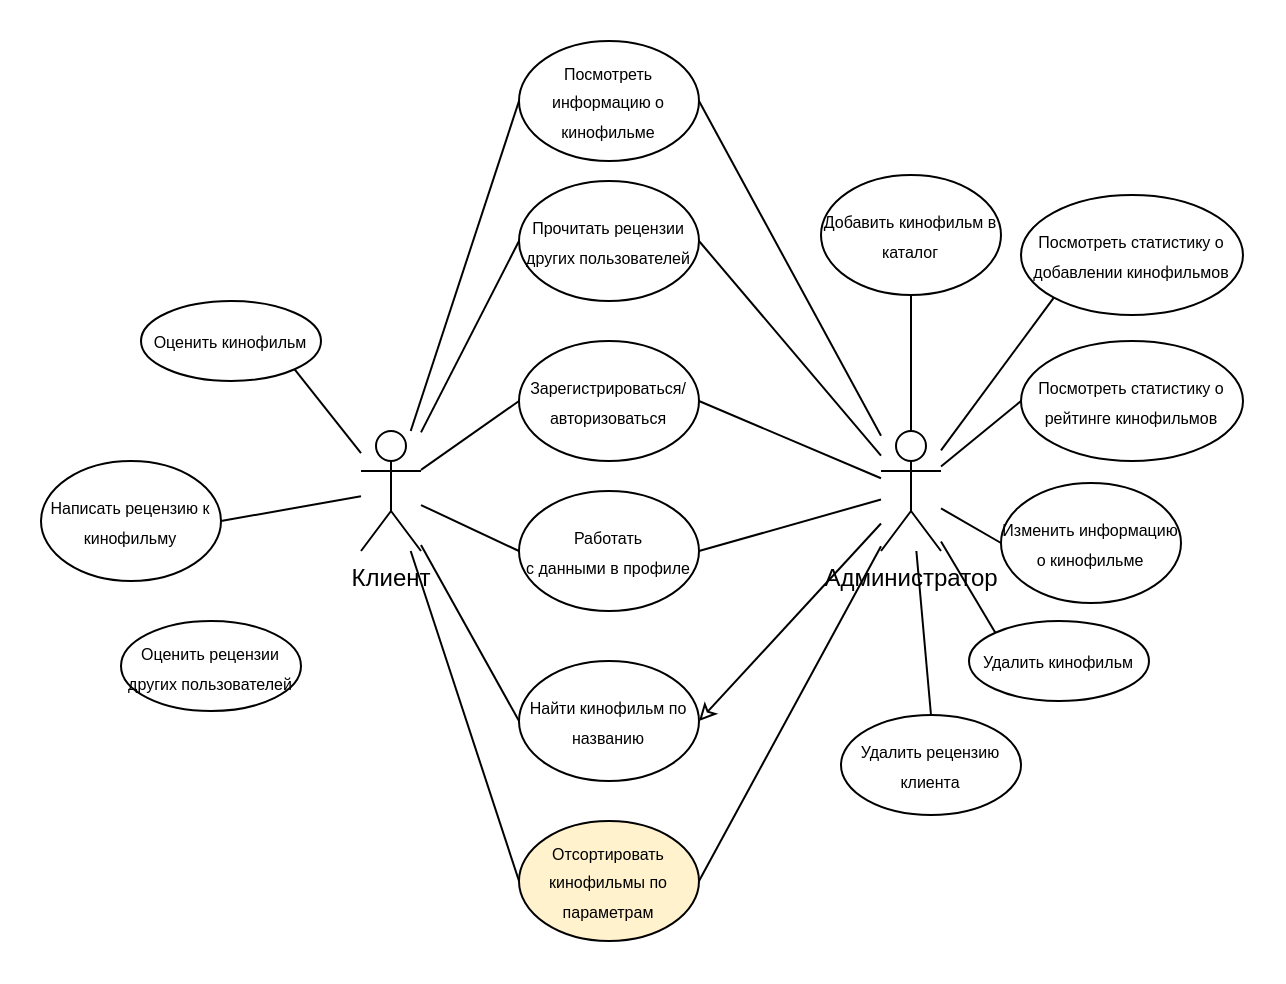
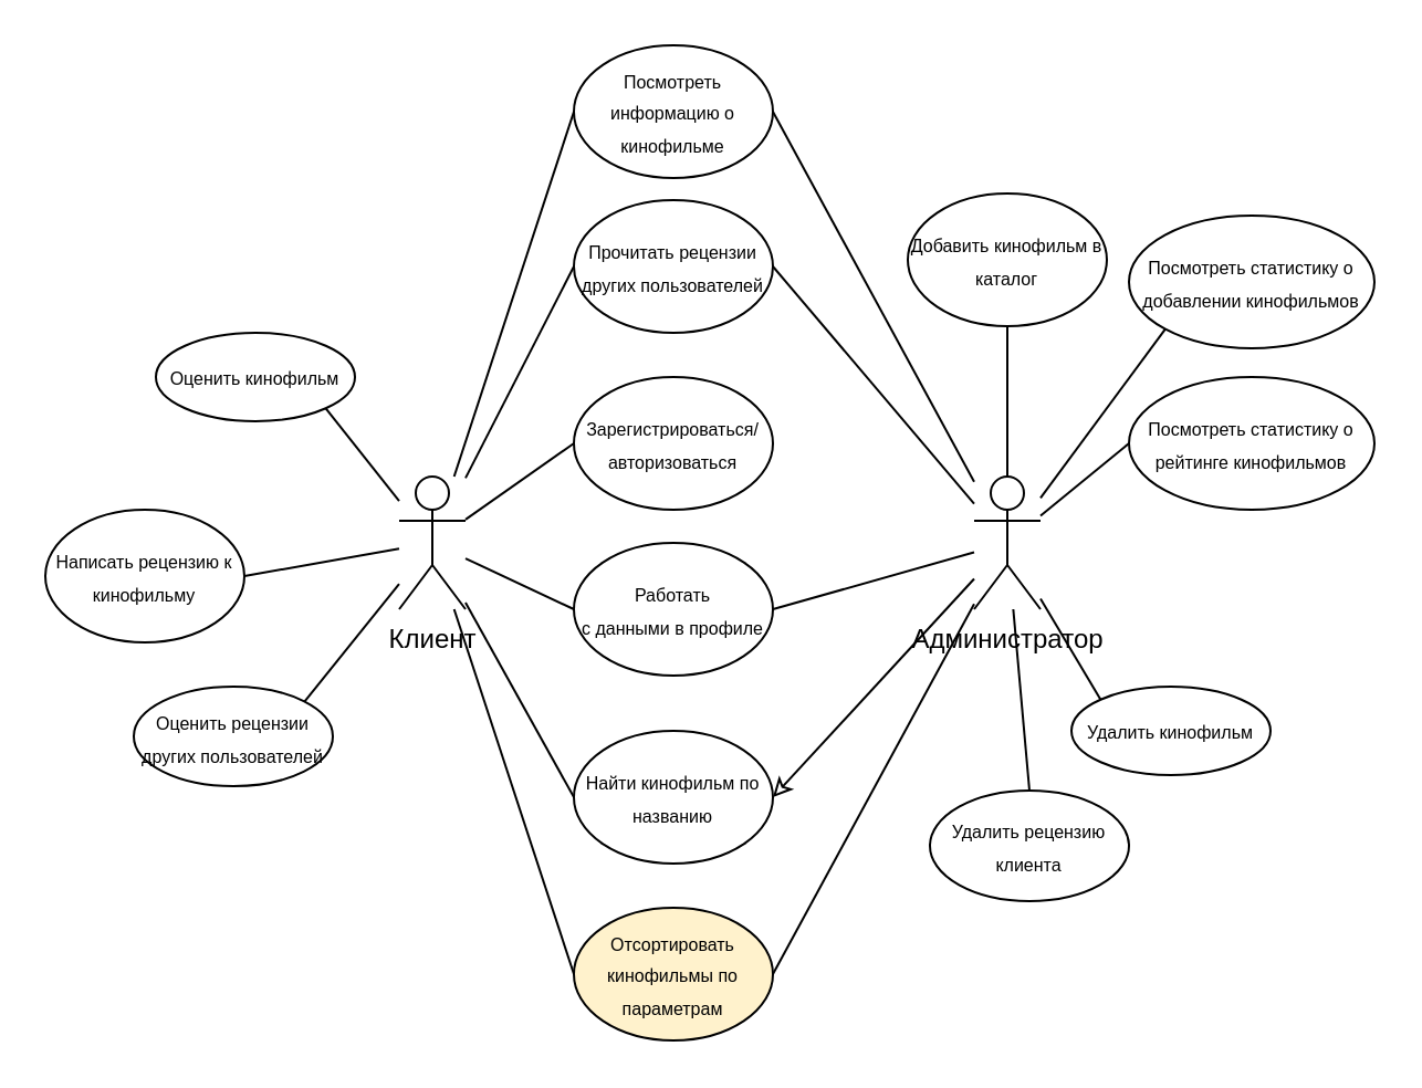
  <mxCell id="0" />
  <mxCell id="1" parent="0" />
  <mxCell id="2" style="rounded=0;orthogonalLoop=1;jettySize=auto;html=1;entryX=0;entryY=0.5;entryDx=0;entryDy=0;endArrow=none;endFill=0;" parent="1" source="11" target="23" edge="1"><mxGeometry relative="1" as="geometry" /></mxCell>
  <mxCell id="3" style="rounded=0;orthogonalLoop=1;jettySize=auto;html=1;entryX=0;entryY=0.5;entryDx=0;entryDy=0;endArrow=none;endFill=0;" parent="1" source="11" target="27" edge="1"><mxGeometry relative="1" as="geometry" /></mxCell>
  <mxCell id="4" style="rounded=0;orthogonalLoop=1;jettySize=auto;html=1;entryX=0;entryY=0.5;entryDx=0;entryDy=0;endArrow=none;endFill=0;" parent="1" source="11" target="32" edge="1"><mxGeometry relative="1" as="geometry" /></mxCell>
  <mxCell id="5" style="rounded=0;orthogonalLoop=1;jettySize=auto;html=1;entryX=0;entryY=0.5;entryDx=0;entryDy=0;endArrow=none;endFill=0;" parent="1" source="11" target="33" edge="1"><mxGeometry relative="1" as="geometry" /></mxCell>
  <mxCell id="6" style="rounded=0;orthogonalLoop=1;jettySize=auto;html=1;entryX=0;entryY=0.5;entryDx=0;entryDy=0;endArrow=none;endFill=0;" parent="1" source="11" target="34" edge="1"><mxGeometry relative="1" as="geometry" /></mxCell>
  <mxCell id="7" style="rounded=0;orthogonalLoop=1;jettySize=auto;html=1;entryX=0;entryY=0.5;entryDx=0;entryDy=0;endArrow=none;endFill=0;" parent="1" source="11" target="35" edge="1"><mxGeometry relative="1" as="geometry" /></mxCell>
+ <mxCell id="8" style="rounded=0;orthogonalLoop=1;jettySize=auto;html=1;entryX=1;entryY=0;entryDx=0;entryDy=0;endArrow=none;endFill=0;" parent="1" source="11" target="26" edge="1"><mxGeometry relative="1" as="geometry" /></mxCell>
  <mxCell id="9" style="rounded=0;orthogonalLoop=1;jettySize=auto;html=1;entryX=1;entryY=0.5;entryDx=0;entryDy=0;endArrow=none;endFill=0;" parent="1" source="11" target="25" edge="1"><mxGeometry relative="1" as="geometry" /></mxCell>
  <mxCell id="10" style="rounded=0;orthogonalLoop=1;jettySize=auto;html=1;entryX=1;entryY=1;entryDx=0;entryDy=0;endArrow=none;endFill=0;" parent="1" source="11" target="24" edge="1"><mxGeometry relative="1" as="geometry" /></mxCell>
  <mxCell id="11" value="Клиент" style="shape=umlActor;verticalLabelPosition=bottom;verticalAlign=top;html=1;outlineConnect=0;" parent="1" vertex="1"><mxGeometry x="180" y="215" width="30" height="60" as="geometry" /></mxCell>
  <mxCell id="12" style="rounded=0;orthogonalLoop=1;jettySize=auto;html=1;startArrow=none;startFill=0;endArrow=none;endFill=0;" parent="1" source="22" target="28" edge="1"><mxGeometry relative="1" as="geometry" /></mxCell>
- <mxCell id="13" style="rounded=0;orthogonalLoop=1;jettySize=auto;html=1;entryX=0;entryY=0.5;entryDx=0;entryDy=0;endArrow=none;endFill=0;jumpStyle=none;" parent="1" source="22" target="29" edge="1"><mxGeometry relative="1" as="geometry" /></mxCell>
  <mxCell id="14" style="rounded=0;orthogonalLoop=1;jettySize=auto;html=1;entryX=0;entryY=0;entryDx=0;entryDy=0;endArrow=none;endFill=0;" parent="1" source="22" target="30" edge="1"><mxGeometry relative="1" as="geometry" /></mxCell>
  <mxCell id="15" style="rounded=0;orthogonalLoop=1;jettySize=auto;html=1;entryX=0.5;entryY=0;entryDx=0;entryDy=0;endArrow=none;endFill=0;" parent="1" source="22" target="31" edge="1"><mxGeometry relative="1" as="geometry" /></mxCell>
  <mxCell id="16" style="rounded=0;orthogonalLoop=1;jettySize=auto;html=1;entryX=1;entryY=0.5;entryDx=0;entryDy=0;endArrow=none;endFill=0;" parent="1" source="22" target="23" edge="1"><mxGeometry relative="1" as="geometry" /></mxCell>
  <mxCell id="17" style="rounded=0;orthogonalLoop=1;jettySize=auto;html=1;entryX=1;entryY=0.5;entryDx=0;entryDy=0;endArrow=none;endFill=0;" parent="1" source="22" target="27" edge="1"><mxGeometry relative="1" as="geometry" /></mxCell>
- <mxCell id="18" style="rounded=0;orthogonalLoop=1;jettySize=auto;html=1;entryX=1;entryY=0.5;entryDx=0;entryDy=0;endArrow=none;endFill=0;" parent="1" source="22" target="32" edge="1"><mxGeometry relative="1" as="geometry" /></mxCell>
  <mxCell id="19" style="rounded=0;orthogonalLoop=1;jettySize=auto;html=1;entryX=1;entryY=0.5;entryDx=0;entryDy=0;endArrow=none;endFill=0;" parent="1" source="22" target="33" edge="1"><mxGeometry relative="1" as="geometry" /></mxCell>
  <mxCell id="20" style="rounded=0;orthogonalLoop=1;jettySize=auto;html=1;entryX=1;entryY=0.5;entryDx=0;entryDy=0;endArrow=classic;endFill=0;" parent="1" source="22" target="34" edge="1"><mxGeometry relative="1" as="geometry" /></mxCell>
  <mxCell id="21" style="rounded=0;orthogonalLoop=1;jettySize=auto;html=1;entryX=1;entryY=0.5;entryDx=0;entryDy=0;endArrow=none;endFill=0;" parent="1" source="22" target="35" edge="1"><mxGeometry relative="1" as="geometry" /></mxCell>
  <mxCell id="22" value="Администратор" style="shape=umlActor;verticalLabelPosition=bottom;verticalAlign=top;html=1;outlineConnect=0;" parent="1" vertex="1"><mxGeometry x="440" y="215" width="30" height="60" as="geometry" /></mxCell>
  <mxCell id="23" value="&lt;font style=&quot;font-size: 8px;&quot; face=&quot;Helvetica&quot;&gt;&lt;span style=&quot;&quot;&gt;Посмотреть&lt;/span&gt;&lt;br style=&quot;&quot;&gt;&lt;span style=&quot;&quot;&gt;информацию о кинофильме&lt;/span&gt;&lt;/font&gt;" style="ellipse;whiteSpace=wrap;html=1;" parent="1" vertex="1"><mxGeometry x="259" y="20" width="90" height="60" as="geometry" /></mxCell>
  <mxCell id="24" value="&lt;span style=&quot;font-size: 8px;&quot;&gt;Оценить кинофильм&lt;/span&gt;" style="ellipse;whiteSpace=wrap;html=1;" parent="1" vertex="1"><mxGeometry x="70" y="150" width="90" height="40" as="geometry" /></mxCell>
  <mxCell id="25" value="&lt;span style=&quot;font-size: 8px;&quot;&gt;Написать рецензию к кинофильму&lt;/span&gt;" style="ellipse;whiteSpace=wrap;html=1;" parent="1" vertex="1"><mxGeometry x="20" y="230" width="90" height="60" as="geometry" /></mxCell>
  <mxCell id="26" value="&lt;span style=&quot;font-size: 8px;&quot;&gt;Оценить рецензии других пользователей&lt;/span&gt;" style="ellipse;whiteSpace=wrap;html=1;" parent="1" vertex="1"><mxGeometry x="60" y="310" width="90" height="45" as="geometry" /></mxCell>
  <mxCell id="27" value="&lt;span style=&quot;font-size: 8px;&quot;&gt;Прочитать рецензии других пользователей&lt;/span&gt;" style="ellipse;whiteSpace=wrap;html=1;" parent="1" vertex="1"><mxGeometry x="259" y="90" width="90" height="60" as="geometry" /></mxCell>
  <mxCell id="28" value="&lt;span style=&quot;font-size: 8px;&quot;&gt;Добавить кинофильм в каталог&lt;/span&gt;" style="ellipse;whiteSpace=wrap;html=1;" parent="1" vertex="1"><mxGeometry x="410" y="87" width="90" height="60" as="geometry" /></mxCell>
- <mxCell id="29" value="&lt;span style=&quot;font-size: 8px;&quot;&gt;Изменить информацию о кинофильме&lt;/span&gt;" style="ellipse;whiteSpace=wrap;html=1;" parent="1" vertex="1"><mxGeometry x="500" y="241" width="90" height="60" as="geometry" /></mxCell>
  <mxCell id="30" value="&lt;span style=&quot;font-size: 8px;&quot;&gt;Удалить кинофильм&lt;/span&gt;" style="ellipse;whiteSpace=wrap;html=1;" parent="1" vertex="1"><mxGeometry x="484" y="310" width="90" height="40" as="geometry" /></mxCell>
  <mxCell id="31" value="&lt;span style=&quot;font-size: 8px;&quot;&gt;Удалить рецензию клиента&lt;/span&gt;" style="ellipse;whiteSpace=wrap;html=1;" parent="1" vertex="1"><mxGeometry x="420" y="357" width="90" height="50" as="geometry" /></mxCell>
  <mxCell id="32" value="&lt;font style=&quot;font-size: 8px;&quot;&gt;Зарегистрироваться/авторизоваться&lt;/font&gt;" style="ellipse;whiteSpace=wrap;html=1;" parent="1" vertex="1"><mxGeometry x="259" y="170" width="90" height="60" as="geometry" /></mxCell>
  <mxCell id="33" value="&lt;font face=&quot;Helvetica&quot; style=&quot;font-size: 8px;&quot;&gt;&lt;span style=&quot;color: black;&quot;&gt;Работать&lt;br&gt;с данными в профиле&lt;/span&gt;&lt;br&gt;&lt;/font&gt;" style="ellipse;whiteSpace=wrap;html=1;" parent="1" vertex="1"><mxGeometry x="259" y="245" width="90" height="60" as="geometry" /></mxCell>
  <mxCell id="34" value="&lt;font style=&quot;font-size: 8px;&quot;&gt;Найти кинофильм по названию&lt;/font&gt;" style="ellipse;whiteSpace=wrap;html=1;" parent="1" vertex="1"><mxGeometry x="259" y="330" width="90" height="60" as="geometry" /></mxCell>
  <mxCell id="35" value="&lt;font style=&quot;font-size: 8px;&quot;&gt;Отсортировать кинофильмы по параметрам&lt;/font&gt;" style="ellipse;whiteSpace=wrap;html=1;fillColor=#fff2cc;" parent="1" vertex="1"><mxGeometry x="259" y="410" width="90" height="60" as="geometry" /></mxCell>
  <mxCell id="36" style="rounded=0;orthogonalLoop=1;jettySize=auto;html=1;exitX=0;exitY=1;exitDx=0;exitDy=0;endArrow=none;endFill=0;" edge="1" parent="1" source="37" target="22"><mxGeometry relative="1" as="geometry"><mxPoint x="491.138" y="187.655" as="targetPoint" /></mxGeometry></mxCell>
  <mxCell id="37" value="&lt;span style=&quot;font-size: 8px;&quot;&gt;Посмотреть статистику о добавлении кинофильмов&lt;/span&gt;" style="ellipse;whiteSpace=wrap;html=1;" vertex="1" parent="1"><mxGeometry x="510" y="97" width="111" height="60" as="geometry" /></mxCell>
  <mxCell id="38" style="rounded=0;orthogonalLoop=1;jettySize=auto;html=1;exitX=0;exitY=0.5;exitDx=0;exitDy=0;endArrow=none;endFill=0;" edge="1" parent="1" source="39" target="22"><mxGeometry relative="1" as="geometry" /></mxCell>
  <mxCell id="39" value="&lt;span style=&quot;font-size: 8px;&quot;&gt;Посмотреть статистику о рейтинге кинофильмов&lt;/span&gt;" style="ellipse;whiteSpace=wrap;html=1;" vertex="1" parent="1"><mxGeometry x="510" y="170" width="111" height="60" as="geometry" /></mxCell>
